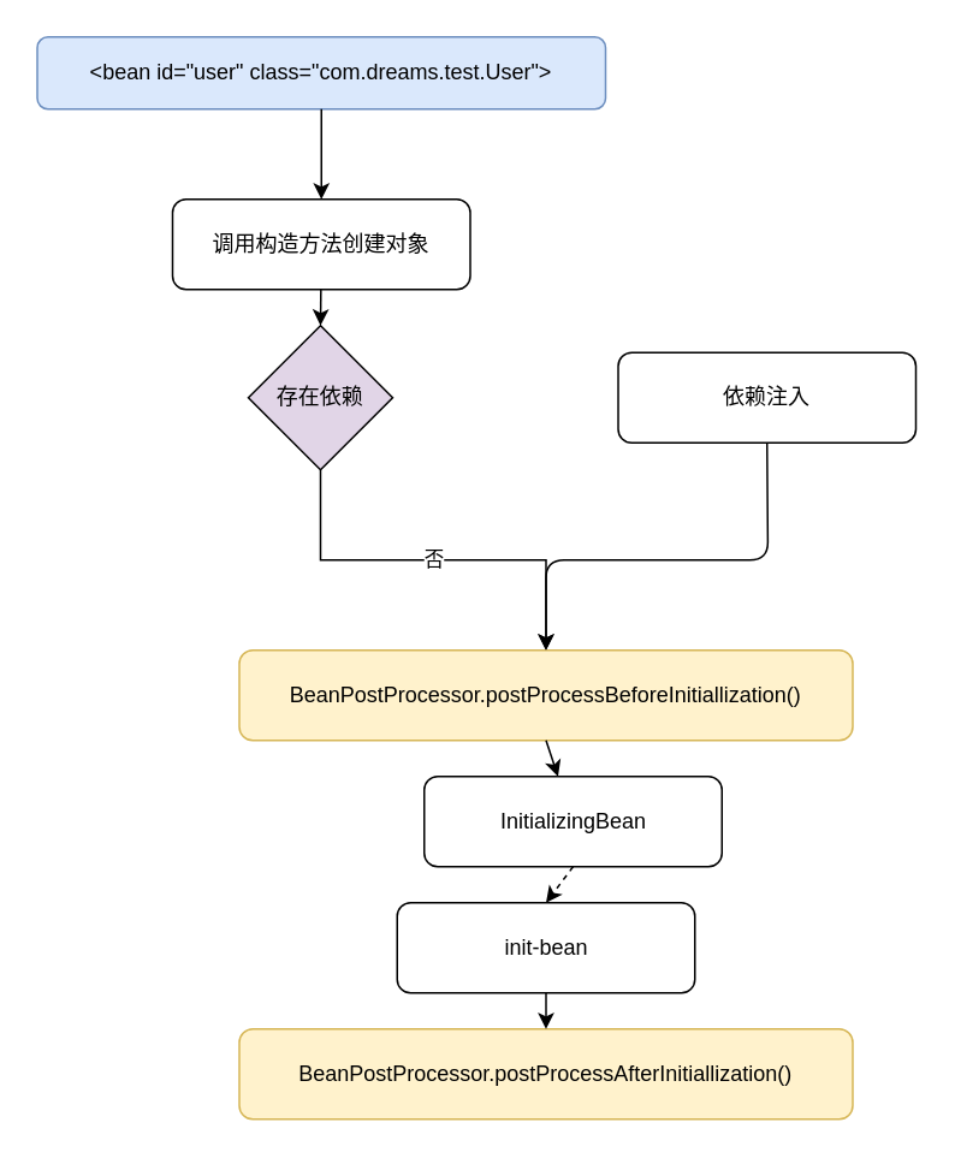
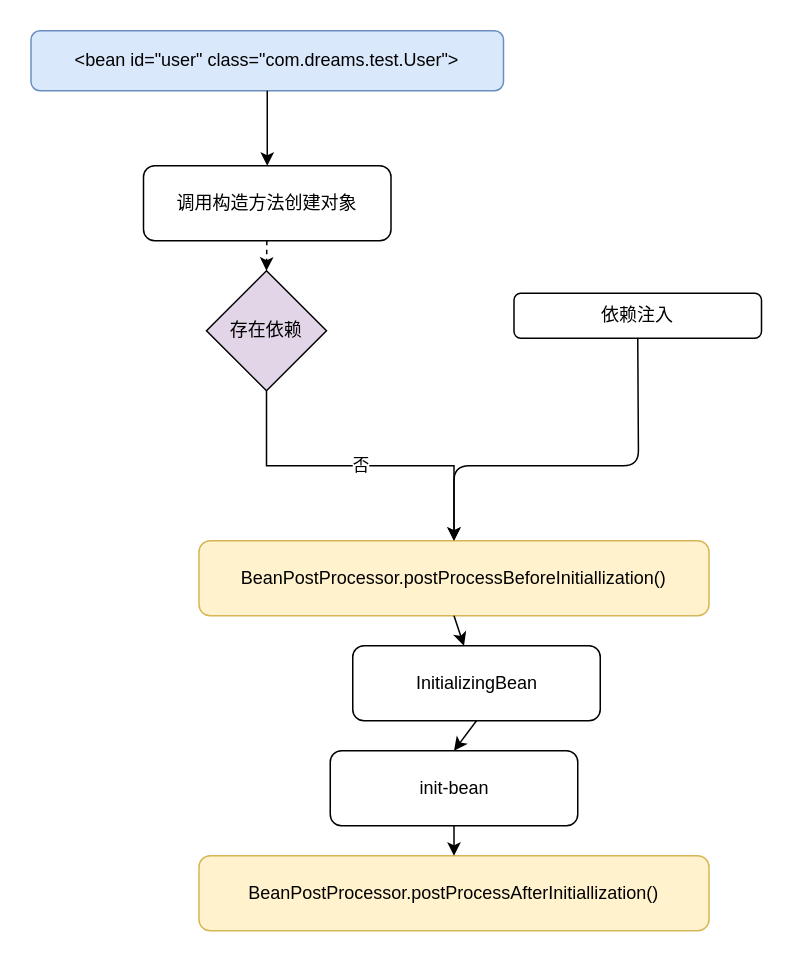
  <mxCell id="0" />
  <mxCell id="1" parent="0" />
  <mxCell id="2" value="调用构造方法创建对象" style="rounded=1;whiteSpace=wrap;html=1;" parent="1" vertex="1"><mxGeometry x="95" y="110" width="165" height="50" as="geometry" /></mxCell>
  <mxCell id="3" value="&amp;lt;bean id=&quot;user&quot; class=&quot;com.dreams.test.User&quot;&amp;gt;" style="rounded=1;whiteSpace=wrap;html=1;fillColor=#dae8fc;strokeColor=#6c8ebf;" parent="1" vertex="1"><mxGeometry x="20" y="20" width="315" height="40" as="geometry" /></mxCell>
- <mxCell id="4" value="依赖注入" style="rounded=1;whiteSpace=wrap;html=1;" parent="1" vertex="1"><mxGeometry x="342" y="195" width="165" height="50" as="geometry" /></mxCell>
+ <mxCell id="4" value="依赖注入" style="rounded=1;whiteSpace=wrap;html=1;" parent="1" vertex="1"><mxGeometry x="342" y="195" width="165" height="30" as="geometry" /></mxCell>
  <mxCell id="5" value="存在依赖" style="rhombus;whiteSpace=wrap;html=1;fillColor=#e1d5e7;" parent="1" vertex="1"><mxGeometry x="137" y="180" width="80" height="80" as="geometry" /></mxCell>
  <mxCell id="6" value="否" style="edgeStyle=orthogonalEdgeStyle;rounded=0;orthogonalLoop=1;jettySize=auto;html=1;exitX=0.5;exitY=1;exitDx=0;exitDy=0;entryX=0.5;entryY=0;entryDx=0;entryDy=0;" parent="1" source="5" target="12" edge="1"><mxGeometry relative="1" as="geometry"><mxPoint x="425" y="301" as="targetPoint" /></mxGeometry></mxCell>
  <mxCell id="7" value="InitializingBean" style="rounded=1;whiteSpace=wrap;html=1;" parent="1" vertex="1"><mxGeometry x="234.5" y="430" width="165" height="50" as="geometry" /></mxCell>
- <mxCell id="8" value="" style="endArrow=classic;html=1;entryX=0.5;entryY=0;entryDx=0;entryDy=0;" parent="1" source="2" target="5" edge="1"><mxGeometry width="50" height="50" relative="1" as="geometry"><mxPoint x="152" y="340" as="sourcePoint" /><mxPoint x="202" y="290" as="targetPoint" /></mxGeometry></mxCell>
+ <mxCell id="8" value="" style="endArrow=classic;html=1;entryX=0.5;entryY=0;entryDx=0;entryDy=0;dashed=1;" parent="1" source="2" target="5" edge="1"><mxGeometry width="50" height="50" relative="1" as="geometry"><mxPoint x="152" y="340" as="sourcePoint" /><mxPoint x="202" y="290" as="targetPoint" /></mxGeometry></mxCell>
  <mxCell id="9" value="" style="endArrow=classic;html=1;exitX=0.5;exitY=1;exitDx=0;exitDy=0;" parent="1" source="3" target="2" edge="1"><mxGeometry width="50" height="50" relative="1" as="geometry"><mxPoint x="152" y="340" as="sourcePoint" /><mxPoint x="202" y="290" as="targetPoint" /></mxGeometry></mxCell>
  <mxCell id="10" value="init-bean" style="rounded=1;whiteSpace=wrap;html=1;" parent="1" vertex="1"><mxGeometry x="219.5" y="500" width="165" height="50" as="geometry" /></mxCell>
- <mxCell id="11" value="" style="endArrow=classic;html=1;exitX=0.5;exitY=1;exitDx=0;exitDy=0;entryX=0.5;entryY=0;entryDx=0;entryDy=0;dashed=1;" parent="1" source="7" target="10" edge="1"><mxGeometry width="50" height="50" relative="1" as="geometry"><mxPoint x="296.5" y="510" as="sourcePoint" /><mxPoint x="302.5" y="550" as="targetPoint" /></mxGeometry></mxCell>
+ <mxCell id="11" value="" style="endArrow=classic;html=1;exitX=0.5;exitY=1;exitDx=0;exitDy=0;entryX=0.5;entryY=0;entryDx=0;entryDy=0;" parent="1" source="7" target="10" edge="1"><mxGeometry width="50" height="50" relative="1" as="geometry"><mxPoint x="296.5" y="510" as="sourcePoint" /><mxPoint x="302.5" y="550" as="targetPoint" /></mxGeometry></mxCell>
  <mxCell id="12" value="BeanPostProcessor.postProcessBeforeInitiallization()" style="rounded=1;whiteSpace=wrap;html=1;fillColor=#fff2cc;strokeColor=#d6b656;" vertex="1" parent="1"><mxGeometry x="132" y="360" width="340" height="50" as="geometry" /></mxCell>
  <mxCell id="13" value="" style="endArrow=classic;html=1;exitX=0.5;exitY=1;exitDx=0;exitDy=0;" edge="1" parent="1" source="4" target="12"><mxGeometry width="50" height="50" relative="1" as="geometry"><mxPoint x="152" y="310" as="sourcePoint" /><mxPoint x="202" y="260" as="targetPoint" /><Array as="points"><mxPoint x="425" y="310" /><mxPoint x="302" y="310" /></Array></mxGeometry></mxCell>
  <mxCell id="14" value="" style="endArrow=classic;html=1;exitX=0.5;exitY=1;exitDx=0;exitDy=0;" edge="1" parent="1" source="12" target="7"><mxGeometry width="50" height="50" relative="1" as="geometry"><mxPoint x="437.5" y="470" as="sourcePoint" /><mxPoint x="239" y="561" as="targetPoint" /><Array as="points" /></mxGeometry></mxCell>
  <mxCell id="15" value="BeanPostProcessor.postProcessAfterInitiallization()" style="rounded=1;whiteSpace=wrap;html=1;fillColor=#fff2cc;strokeColor=#d6b656;" vertex="1" parent="1"><mxGeometry x="132" y="570" width="340" height="50" as="geometry" /></mxCell>
  <mxCell id="16" value="" style="endArrow=classic;html=1;entryX=0.5;entryY=0;entryDx=0;entryDy=0;exitX=0.5;exitY=1;exitDx=0;exitDy=0;" edge="1" parent="1" source="10" target="15"><mxGeometry width="50" height="50" relative="1" as="geometry"><mxPoint x="282" y="640" as="sourcePoint" /><mxPoint x="312" y="570" as="targetPoint" /></mxGeometry></mxCell>
